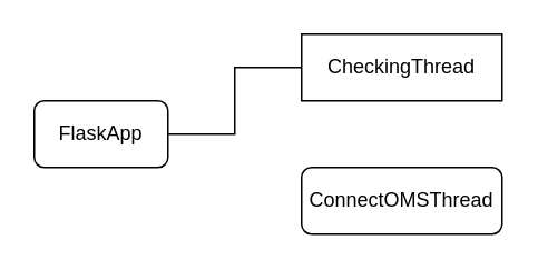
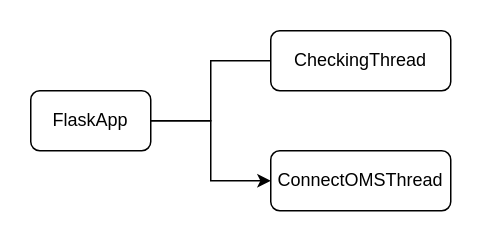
  <mxCell id="0" />
  <mxCell id="1" parent="0" />
  <mxCell id="2" style="edgeStyle=orthogonalEdgeStyle;rounded=0;orthogonalLoop=1;jettySize=auto;html=1;endArrow=none;" edge="1" parent="1" source="4" target="5"><mxGeometry relative="1" as="geometry" /></mxCell>
+ <mxCell id="3" style="edgeStyle=orthogonalEdgeStyle;rounded=0;orthogonalLoop=1;jettySize=auto;html=1;entryX=0;entryY=0.5;entryDx=0;entryDy=0;" edge="1" parent="1" source="4" target="6"><mxGeometry relative="1" as="geometry" /></mxCell>
  <mxCell id="4" value="FlaskApp" style="rounded=1;whiteSpace=wrap;html=1;" vertex="1" parent="1"><mxGeometry x="20" y="60" width="80" height="40" as="geometry" /></mxCell>
- <mxCell id="5" value="CheckingThread" style="whiteSpace=wrap;html=1;rounded=0;" vertex="1" parent="1"><mxGeometry x="180" y="20" width="120" height="40" as="geometry" /></mxCell>
+ <mxCell id="5" value="CheckingThread" style="rounded=1;whiteSpace=wrap;html=1;" vertex="1" parent="1"><mxGeometry x="180" y="20" width="120" height="40" as="geometry" /></mxCell>
  <mxCell id="6" value="ConnectOMSThread" style="rounded=1;whiteSpace=wrap;html=1;" vertex="1" parent="1"><mxGeometry x="180" y="100" width="120" height="40" as="geometry" /></mxCell>
